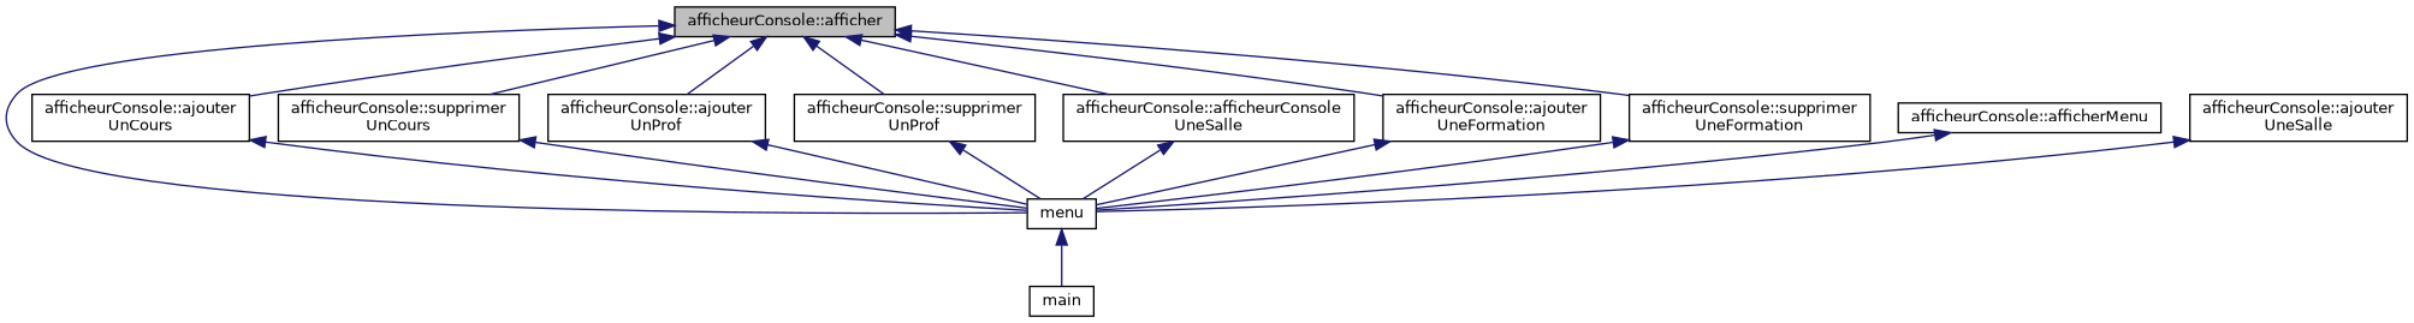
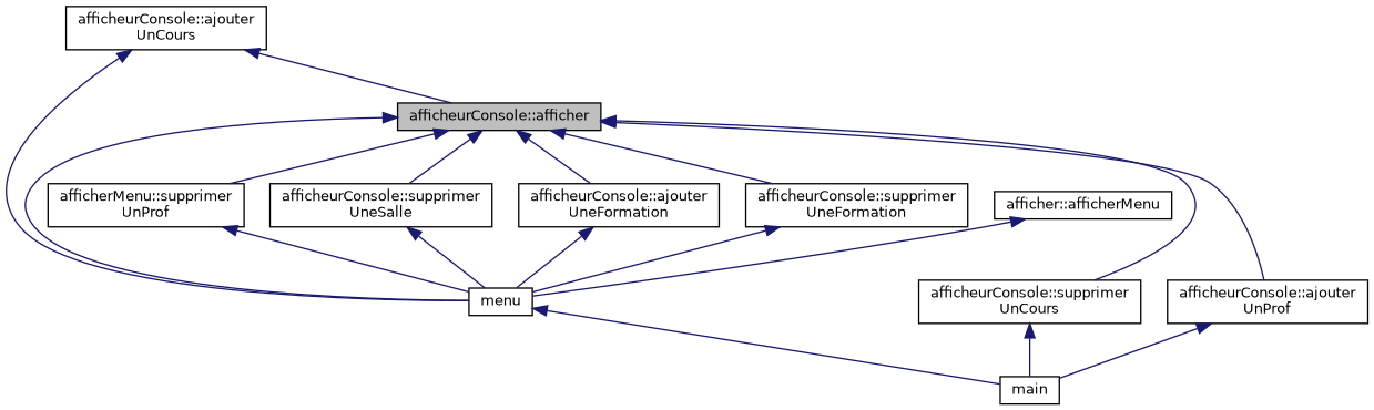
  digraph {
    rankdir=TB
    node [color=black fillcolor=white fontname=Helvetica fontsize=10 shape=record style=filled]
    edge [color=midnightblue dir=back fontname=Helvetica fontsize=10 labelfontname=Helvetica labelfontsize=10 style=solid]
    n1 [fillcolor=grey75 fontcolor=black height=0.2 label="afficheurConsole::afficher" width=0.4]
    n2 [height=0.2 label=menu width=0.4]
    n3 [height=0.2 label="afficheurConsole::ajouter\lUnCours" width=0.4]
    n4 [height=0.2 label="afficheurConsole::supprimer\lUnCours" width=0.4]
    n5 [height=0.2 label="afficheurConsole::ajouter\lUnProf" width=0.4]
-   n6 [height=0.2 label="afficheurConsole::supprimer\lUnProf" width=0.4]
-   n7 [height=0.2 label="afficheurConsole::afficheurConsole\lUneSalle" width=0.4]
+   n6 [height=0.2 label="afficherMenu::supprimer\lUnProf" width=0.4]
+   n7 [height=0.2 label="afficheurConsole::supprimer\lUneSalle" width=0.4]
    n8 [height=0.2 label="afficheurConsole::ajouter\lUneFormation" width=0.4]
    n9 [height=0.2 label="afficheurConsole::supprimer\lUneFormation" width=0.4]
-   n10 [height=0.2 label="afficheurConsole::afficherMenu" width=0.4]
+   n10 [height=0.2 label="afficher::afficherMenu" width=0.4]
    n11 [height=0.2 label=main width=0.4]
-   n12 [height=0.2 label="afficheurConsole::ajouter\lUneSalle" width=0.4]
    n1 -> n2
-   n1 -> n3
+   n3 -> n1
    n1 -> n4
    n1 -> n5
    n1 -> n6
    n1 -> n7
    n1 -> n8
    n1 -> n9
    n2 -> n11
    n3 -> n2
-   n4 -> n2
-   n5 -> n2
+   n4 -> n11
+   n5 -> n11
    n6 -> n2
    n7 -> n2
    n8 -> n2
    n9 -> n2
    n10 -> n2
-   n12 -> n2
  }
